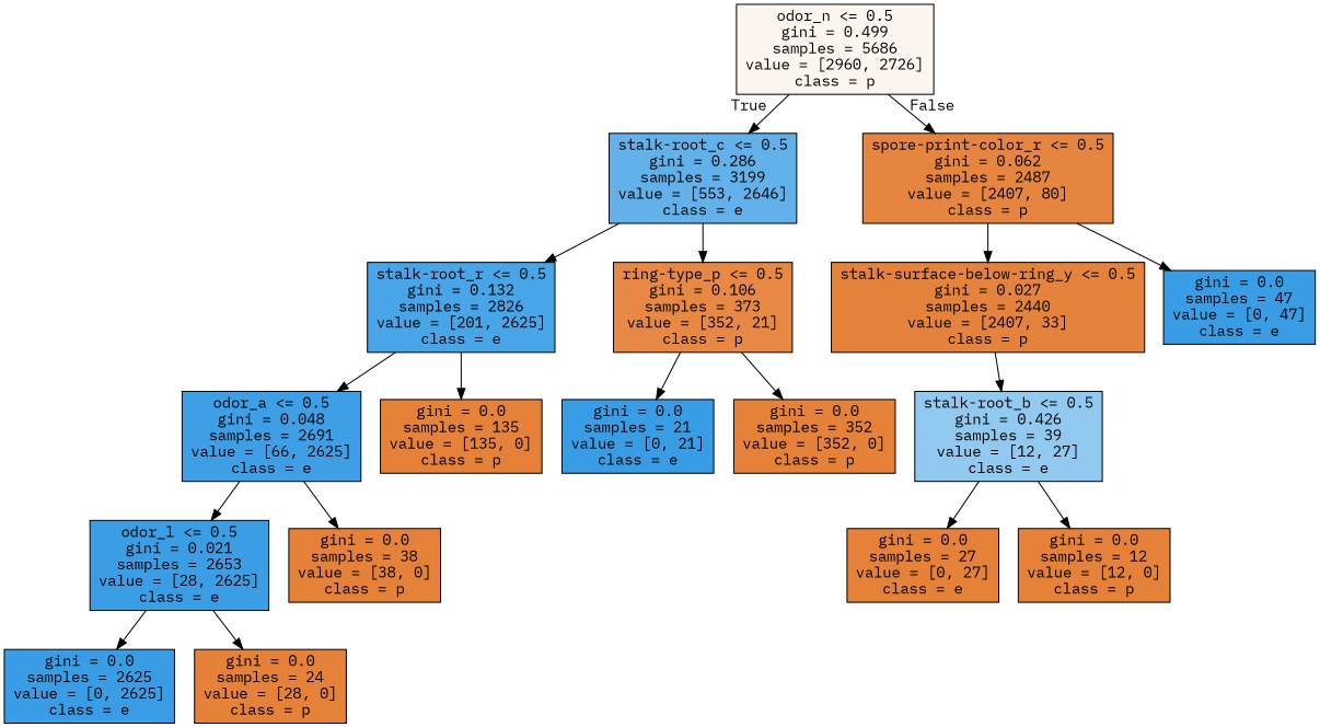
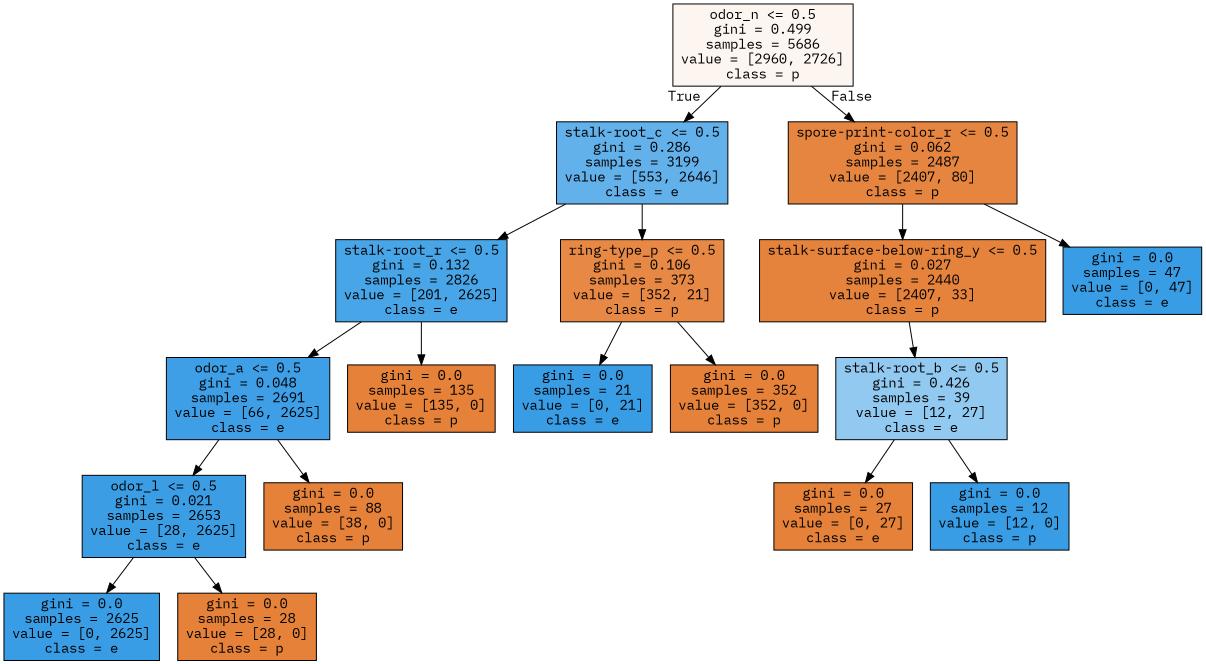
  digraph {
    fontname="IBM Plex Mono"
    node [color=black fillcolor="#e58139" fontname="IBM Plex Mono" shape=box style=filled]
    edge [fontname="IBM Plex Mono"]
    n1 [fillcolor="#fdf5ef" label="odor_n <= 0.5\ngini = 0.499\nsamples = 5686\nvalue = [2960, 2726]\nclass = p"]
    n2 [fillcolor="#62b1ea" label="stalk-root_c <= 0.5\ngini = 0.286\nsamples = 3199\nvalue = [553, 2646]\nclass = e"]
    n3 [fillcolor="#e68540" label="spore-print-color_r <= 0.5\ngini = 0.062\nsamples = 2487\nvalue = [2407, 80]\nclass = p"]
    n4 [fillcolor="#48a5e7" label="stalk-root_r <= 0.5\ngini = 0.132\nsamples = 2826\nvalue = [201, 2625]\nclass = e"]
    n5 [fillcolor="#e78945" label="ring-type_p <= 0.5\ngini = 0.106\nsamples = 373\nvalue = [352, 21]\nclass = p"]
    n6 [fillcolor="#e5833c" label="stalk-surface-below-ring_y <= 0.5\ngini = 0.027\nsamples = 2440\nvalue = [2407, 33]\nclass = p"]
    n7 [fillcolor="#399de5" label="gini = 0.0\nsamples = 47\nvalue = [0, 47]\nclass = e"]
    n8 [fillcolor="#3e9fe6" label="odor_a <= 0.5\ngini = 0.048\nsamples = 2691\nvalue = [66, 2625]\nclass = e"]
    n9 [label="gini = 0.0\nsamples = 135\nvalue = [135, 0]\nclass = p"]
    n10 [fillcolor="#399de5" label="gini = 0.0\nsamples = 21\nvalue = [0, 21]\nclass = e"]
    n11 [label="gini = 0.0\nsamples = 352\nvalue = [352, 0]\nclass = p"]
    n12 [fillcolor="#3b9ee5" label="odor_l <= 0.5\ngini = 0.021\nsamples = 2653\nvalue = [28, 2625]\nclass = e"]
-   n13 [label="gini = 0.0\nsamples = 38\nvalue = [38, 0]\nclass = p"]
+   n13 [label="gini = 0.0\nsamples = 88\nvalue = [38, 0]\nclass = p"]
    n14 [fillcolor="#399de5" label="gini = 0.0\nsamples = 2625\nvalue = [0, 2625]\nclass = e"]
-   n15 [label="gini = 0.0\nsamples = 24\nvalue = [28, 0]\nclass = p"]
+   n15 [label="gini = 0.0\nsamples = 28\nvalue = [28, 0]\nclass = p"]
    n16 [fillcolor="#91c9f1" label="stalk-root_b <= 0.5\ngini = 0.426\nsamples = 39\nvalue = [12, 27]\nclass = e"]
    n17 [label="gini = 0.0\nsamples = 27\nvalue = [0, 27]\nclass = e"]
-   n18 [label="gini = 0.0\nsamples = 12\nvalue = [12, 0]\nclass = p"]
+   n18 [fillcolor="#399de5" label="gini = 0.0\nsamples = 12\nvalue = [12, 0]\nclass = p"]
    n1 -> n2 [headlabel=True labelangle=45 labeldistance=2.5]
    n1 -> n3 [headlabel=False labelangle=-45 labeldistance=2.5]
    n2 -> n4
    n2 -> n5
    n3 -> n6
    n3 -> n7
    n4 -> n8
    n4 -> n9
    n5 -> n10
    n5 -> n11
    n6 -> n16
    n8 -> n12
    n8 -> n13
    n12 -> n14
    n12 -> n15
    n16 -> n17
    n16 -> n18
  }
